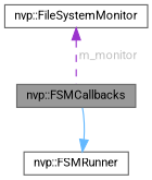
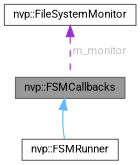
  digraph {
    fontname=Roboto
    node [color=gray40 fillcolor=white fontname=Roboto fontsize=10 shape=box style=filled]
    edge [dir=back fontname=Roboto fontsize=10 labelfontname=Helvetica labelfontsize=10]
    n1 [fillcolor=grey60 fontcolor=black height=0.2 label="nvp::FSMCallbacks" width=0.4]
    n2 [height=0.2 label="nvp::FSMRunner" width=0.4]
    n3 [height=0.2 label="nvp::FileSystemMonitor" width=0.4]
-   n2 -> n1 [color=steelblue1 style=solid]
+   n1 -> n2 [color=steelblue1 style=solid]
    n3 -> n1 [color=darkorchid3 fontcolor=grey label=" m_monitor" style=dashed]
  }
